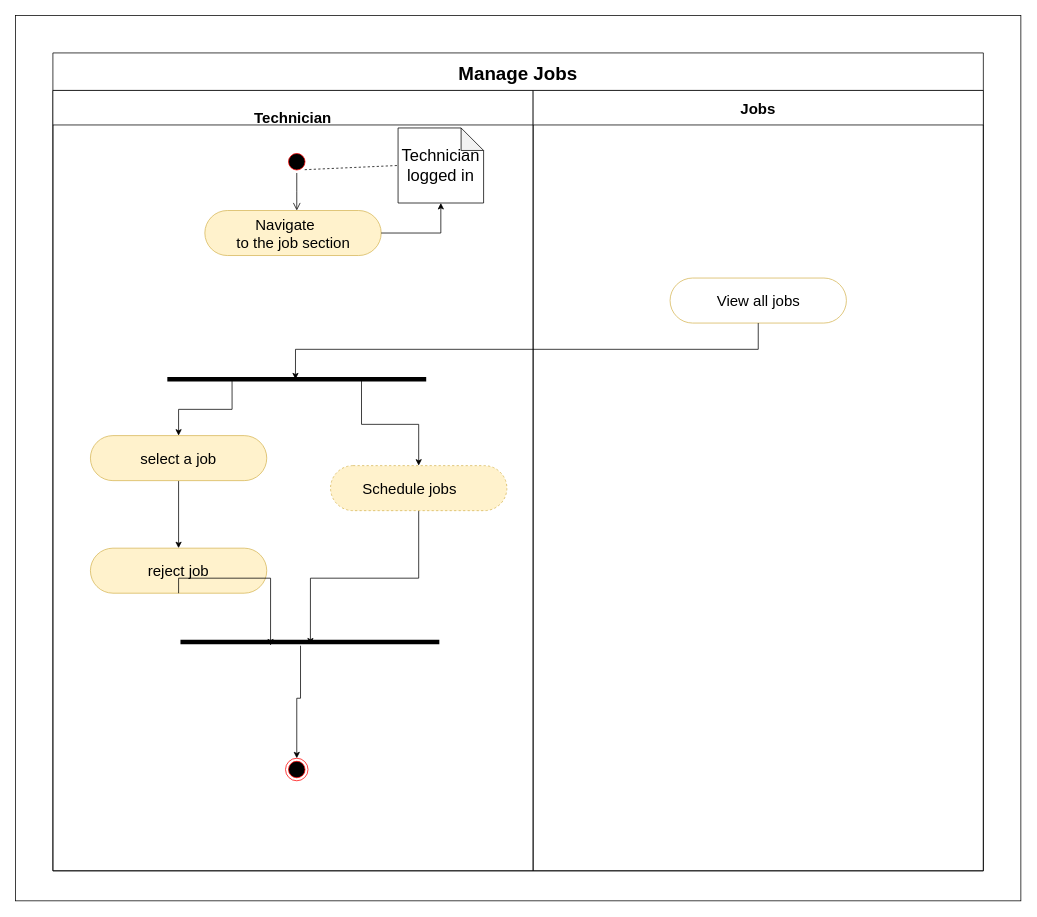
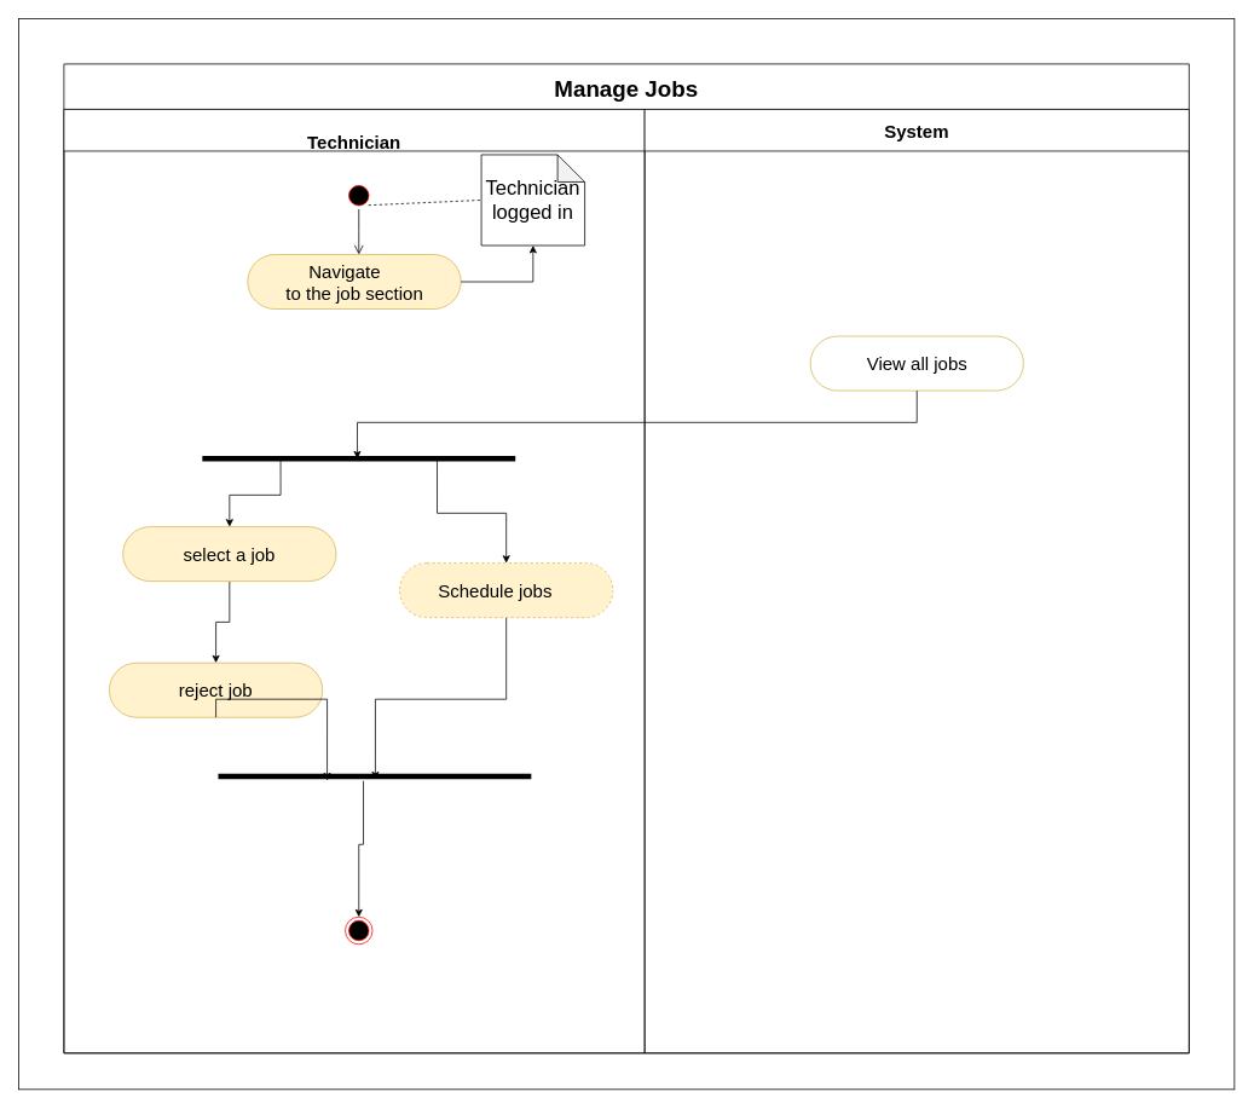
  <mxCell id="0" />
  <mxCell id="1" parent="0" />
  <mxCell id="2" value="Manage Jobs" style="swimlane;childLayout=stackLayout;resizeParent=1;resizeParentMax=0;startSize=50;fontSize=25;swimlaneFillColor=none;fillColor=default;" vertex="1" parent="1"><mxGeometry x="70" y="70" width="1240" height="1090" as="geometry" /></mxCell>
  <mxCell id="3" value="&#10;Technician" style="swimlane;startSize=46;fontSize=20;" vertex="1" parent="2"><mxGeometry y="50" width="640" height="1040" as="geometry"><mxRectangle y="36" width="50" height="1234" as="alternateBounds" /></mxGeometry></mxCell>
  <mxCell id="4" value="" style="ellipse;html=1;shape=startState;fillColor=#000000;strokeColor=#ff0000;fontSize=20;" vertex="1" parent="3"><mxGeometry x="310" y="80" width="30" height="30" as="geometry" /></mxCell>
  <mxCell id="5" value="" style="edgeStyle=orthogonalEdgeStyle;html=1;verticalAlign=bottom;endArrow=open;endSize=8;strokeColor=#000000;rounded=0;fontSize=20;exitX=0.5;exitY=1;exitDx=0;exitDy=0;" edge="1" parent="3" source="4"><mxGeometry relative="1" as="geometry"><mxPoint x="325" y="160" as="targetPoint" /><mxPoint x="705" y="100" as="sourcePoint" /></mxGeometry></mxCell>
  <mxCell id="6" value="&lt;p style=&quot;text-indent:-.25in;mso-list:l0 level1 lfo1&quot; class=&quot;MsoListParagraph&quot;&gt;&lt;span style=&quot;font-variant-numeric: normal; font-variant-east-asian: normal; font-stretch: normal; font-size: 7pt; line-height: normal; font-family: &amp;quot;Times New Roman&amp;quot;;&quot;&gt;&amp;nbsp;&lt;/span&gt;Navigate&lt;br&gt;to the job section&lt;/p&gt;" style="rounded=1;whiteSpace=wrap;html=1;fontSize=20;arcSize=50;fillColor=#fff2cc;strokeColor=#d6b656;" vertex="1" parent="3"><mxGeometry x="202.5" y="160" width="235" height="60" as="geometry" /></mxCell>
  <mxCell id="7" value="Technician logged in" style="shape=note;whiteSpace=wrap;html=1;backgroundOutline=1;darkOpacity=0.05;fontSize=22;" vertex="1" parent="3"><mxGeometry x="460" y="50" width="114" height="100" as="geometry" /></mxCell>
  <mxCell id="8" value="" style="endArrow=none;dashed=1;html=1;rounded=0;exitX=1;exitY=1;exitDx=0;exitDy=0;entryX=0;entryY=0.5;entryDx=0;entryDy=0;entryPerimeter=0;fontSize=22;" edge="1" parent="3" source="4" target="7"><mxGeometry width="50" height="50" relative="1" as="geometry"><mxPoint x="282.5" y="110" as="sourcePoint" /><mxPoint x="-6311.5" y="-138" as="targetPoint" /></mxGeometry></mxCell>
  <mxCell id="9" style="edgeStyle=orthogonalEdgeStyle;rounded=0;orthogonalLoop=1;jettySize=auto;html=1;exitX=0.5;exitY=1;exitDx=0;exitDy=0;" edge="1" parent="3" source="10" target="18"><mxGeometry relative="1" as="geometry" /></mxCell>
- <mxCell id="10" value="&lt;span&gt;select a job&lt;/span&gt;" style="rounded=1;whiteSpace=wrap;html=1;fontSize=20;arcSize=50;fillColor=#fff2cc;strokeColor=#d6b656;" vertex="1" parent="3"><mxGeometry x="50" y="460" width="235" height="60" as="geometry" /></mxCell>
+ <mxCell id="10" value="&lt;span&gt;select a job&lt;/span&gt;" style="rounded=1;whiteSpace=wrap;html=1;fontSize=20;arcSize=50;fillColor=#fff2cc;strokeColor=#d6b656;" vertex="1" parent="3"><mxGeometry x="65" y="460" width="235" height="60" as="geometry" /></mxCell>
  <mxCell id="11" style="edgeStyle=orthogonalEdgeStyle;rounded=0;orthogonalLoop=1;jettySize=auto;html=1;exitX=0.5;exitY=1;exitDx=0;exitDy=0;entryX=0.502;entryY=0.833;entryDx=0;entryDy=0;entryPerimeter=0;" edge="1" parent="3" source="12" target="17"><mxGeometry relative="1" as="geometry"><Array as="points"><mxPoint x="487" y="650" /><mxPoint x="343" y="650" /></Array></mxGeometry></mxCell>
  <mxCell id="12" value="&lt;p style=&quot;text-indent:-.25in;mso-list:l0 level1 lfo1&quot; class=&quot;MsoListParagraph&quot;&gt;&lt;span&gt;Schedule jobs&lt;/span&gt;&lt;br&gt;&lt;/p&gt;" style="rounded=1;whiteSpace=wrap;html=1;fontSize=20;arcSize=50;fillColor=#fff2cc;strokeColor=#d6b656;dashed=1;" vertex="1" parent="3"><mxGeometry x="370" y="500" width="235" height="60" as="geometry" /></mxCell>
  <mxCell id="13" style="edgeStyle=orthogonalEdgeStyle;rounded=0;orthogonalLoop=1;jettySize=auto;html=1;exitX=0.25;exitY=0.5;exitDx=0;exitDy=0;exitPerimeter=0;entryX=0.5;entryY=0;entryDx=0;entryDy=0;" edge="1" parent="3" source="15" target="10"><mxGeometry relative="1" as="geometry" /></mxCell>
  <mxCell id="14" style="edgeStyle=orthogonalEdgeStyle;rounded=0;orthogonalLoop=1;jettySize=auto;html=1;exitX=0.75;exitY=0.5;exitDx=0;exitDy=0;exitPerimeter=0;entryX=0.5;entryY=0;entryDx=0;entryDy=0;" edge="1" parent="3" source="15" target="12"><mxGeometry relative="1" as="geometry" /></mxCell>
  <mxCell id="15" value="" style="shape=line;html=1;strokeWidth=6;strokeColor=#000000;fontSize=20;verticalAlign=bottom;" vertex="1" parent="3"><mxGeometry x="152.5" y="380" width="345" height="10" as="geometry" /></mxCell>
  <mxCell id="16" style="edgeStyle=orthogonalEdgeStyle;rounded=0;orthogonalLoop=1;jettySize=auto;html=1;entryX=0.5;entryY=1;entryDx=0;entryDy=0;" edge="1" parent="3" source="17" target="20"><mxGeometry relative="1" as="geometry"><Array as="points"><mxPoint x="330" y="810" /><mxPoint x="325" y="810" /></Array></mxGeometry></mxCell>
  <mxCell id="17" value="" style="shape=line;html=1;strokeWidth=6;strokeColor=#000000;fontSize=20;verticalAlign=bottom;" vertex="1" parent="3"><mxGeometry x="170" y="730" width="345" height="10" as="geometry" /></mxCell>
  <mxCell id="18" value="reject job" style="rounded=1;whiteSpace=wrap;html=1;fontSize=20;arcSize=50;fillColor=#fff2cc;strokeColor=#d6b656;" vertex="1" parent="3"><mxGeometry x="50" y="610" width="235" height="60" as="geometry" /></mxCell>
  <mxCell id="19" style="edgeStyle=orthogonalEdgeStyle;rounded=0;orthogonalLoop=1;jettySize=auto;html=1;exitX=0.5;exitY=1;exitDx=0;exitDy=0;entryX=0.348;entryY=0.967;entryDx=0;entryDy=0;entryPerimeter=0;" edge="1" parent="3" source="18" target="17"><mxGeometry relative="1" as="geometry"><mxPoint x="340" y="710" as="targetPoint" /><Array as="points"><mxPoint x="167" y="650" /><mxPoint x="290" y="650" /></Array></mxGeometry></mxCell>
  <mxCell id="20" value="" style="ellipse;html=1;shape=endState;fillColor=#000000;strokeColor=#ff0000;fontSize=20;direction=west;" vertex="1" parent="3"><mxGeometry x="310" y="890" width="30" height="30" as="geometry" /></mxCell>
- <mxCell id="21" value="Jobs" style="swimlane;startSize=46;fontSize=20;gradientColor=none;strokeColor=#000000;" vertex="1" parent="2"><mxGeometry x="640" y="50" width="600" height="1040" as="geometry" /></mxCell>
+ <mxCell id="21" value="System" style="swimlane;startSize=46;fontSize=20;gradientColor=none;strokeColor=#000000;" vertex="1" parent="2"><mxGeometry x="640" y="50" width="600" height="1040" as="geometry" /></mxCell>
  <mxCell id="22" value="View all jobs" style="rounded=1;whiteSpace=wrap;html=1;fontSize=20;arcSize=50;fillColor=#ffffff;strokeColor=#d6b656;" vertex="1" parent="21"><mxGeometry x="182.5" y="250" width="235" height="60" as="geometry" /></mxCell>
  <mxCell id="23" style="edgeStyle=orthogonalEdgeStyle;rounded=0;orthogonalLoop=1;jettySize=auto;html=1;exitX=1;exitY=0.5;exitDx=0;exitDy=0;" edge="1" parent="2" source="6" target="7"><mxGeometry relative="1" as="geometry"><mxPoint x="880" y="290" as="targetPoint" /></mxGeometry></mxCell>
  <mxCell id="24" style="edgeStyle=orthogonalEdgeStyle;rounded=0;orthogonalLoop=1;jettySize=auto;html=1;exitX=0.5;exitY=1;exitDx=0;exitDy=0;entryX=0.495;entryY=0.5;entryDx=0;entryDy=0;entryPerimeter=0;" edge="1" parent="2" source="22" target="15"><mxGeometry relative="1" as="geometry" /></mxCell>
  <mxCell id="25" value="" style="rounded=0;whiteSpace=wrap;html=1;fillColor=none;" vertex="1" parent="1"><mxGeometry x="20" y="20" width="1340" height="1180" as="geometry" /></mxCell>
